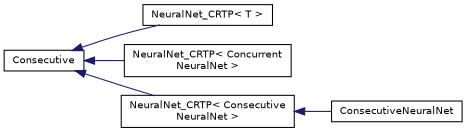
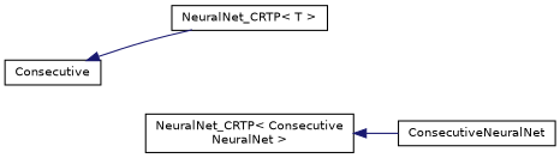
  digraph {
    rankdir=LR
    node [color=black fillcolor=white fontname=Helvetica fontsize=10 shape=record style=filled]
    edge [color=midnightblue dir=back fontname=Helvetica fontsize=10 labelfontname=Helvetica labelfontsize=10 style=solid]
    n1 [height=0.2 label=Consecutive width=0.4]
    n2 [height=0.2 label="NeuralNet_CRTP\< T \>" width=0.4]
-   n3 [height=0.2 label="NeuralNet_CRTP\< Concurrent\lNeuralNet \>" width=0.4]
    n4 [height=0.2 label="NeuralNet_CRTP\< Consecutive\lNeuralNet \>" width=0.4]
    n5 [height=0.2 label=ConsecutiveNeuralNet width=0.4]
    n1 -> n2
-   n1 -> n3
-   n1 -> n4
    n4 -> n5
  }
